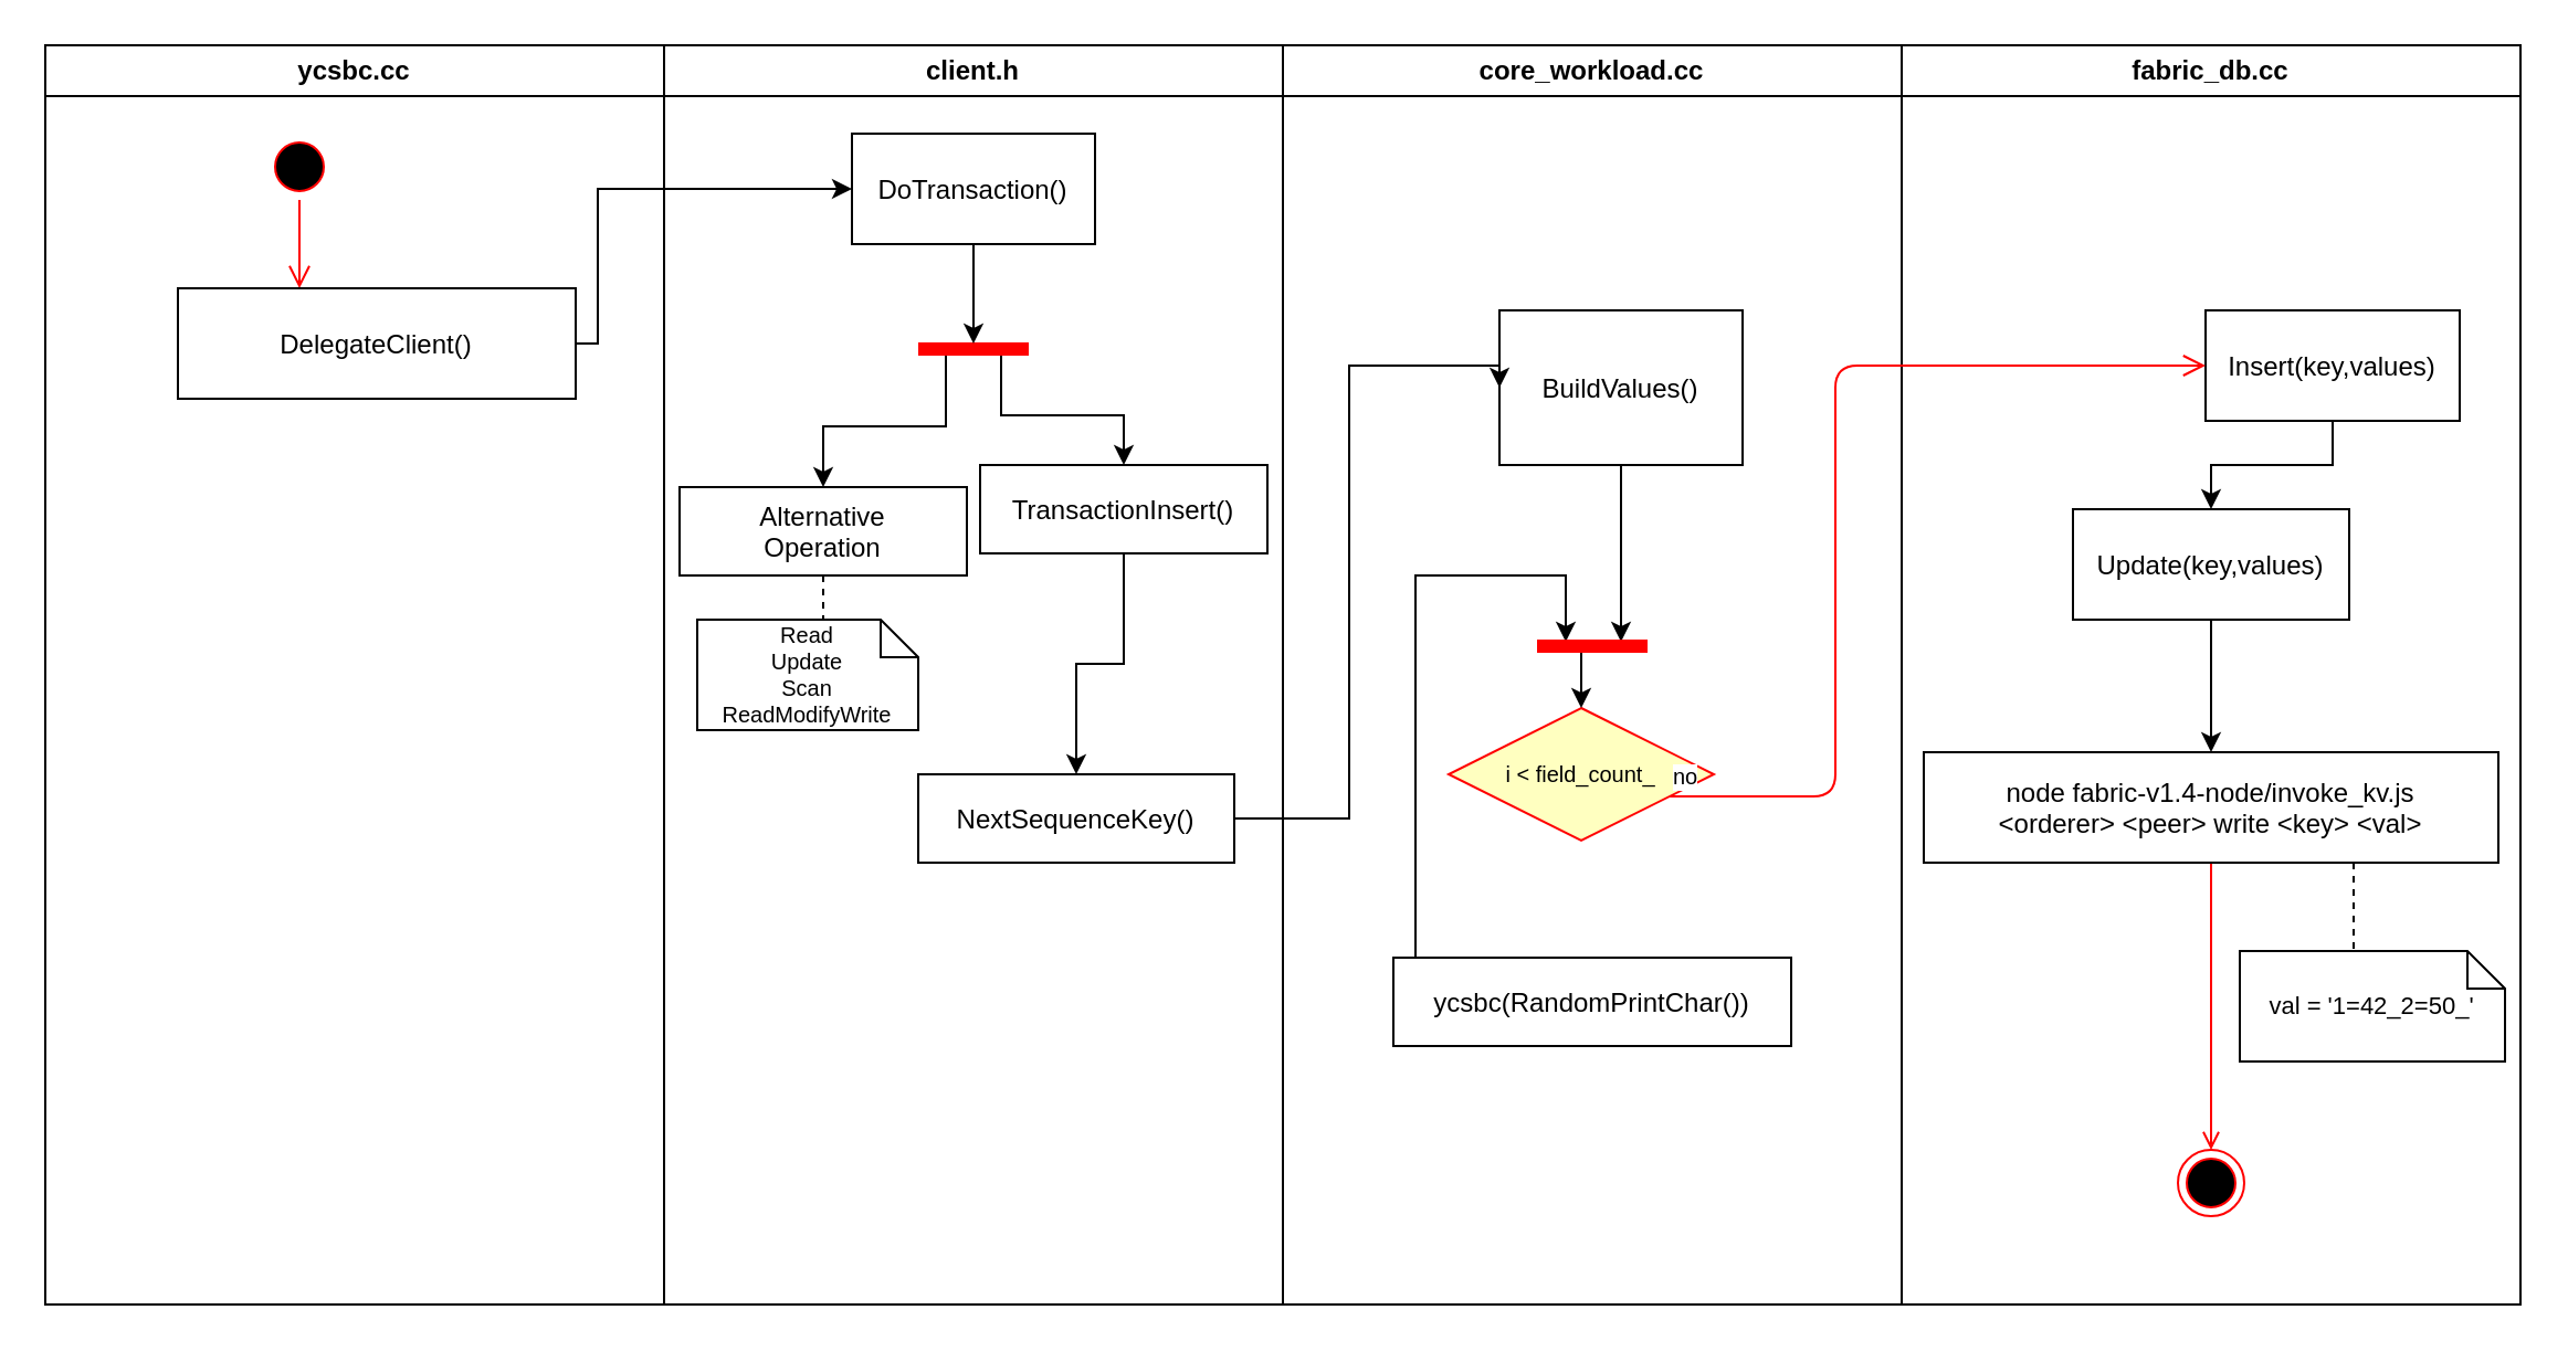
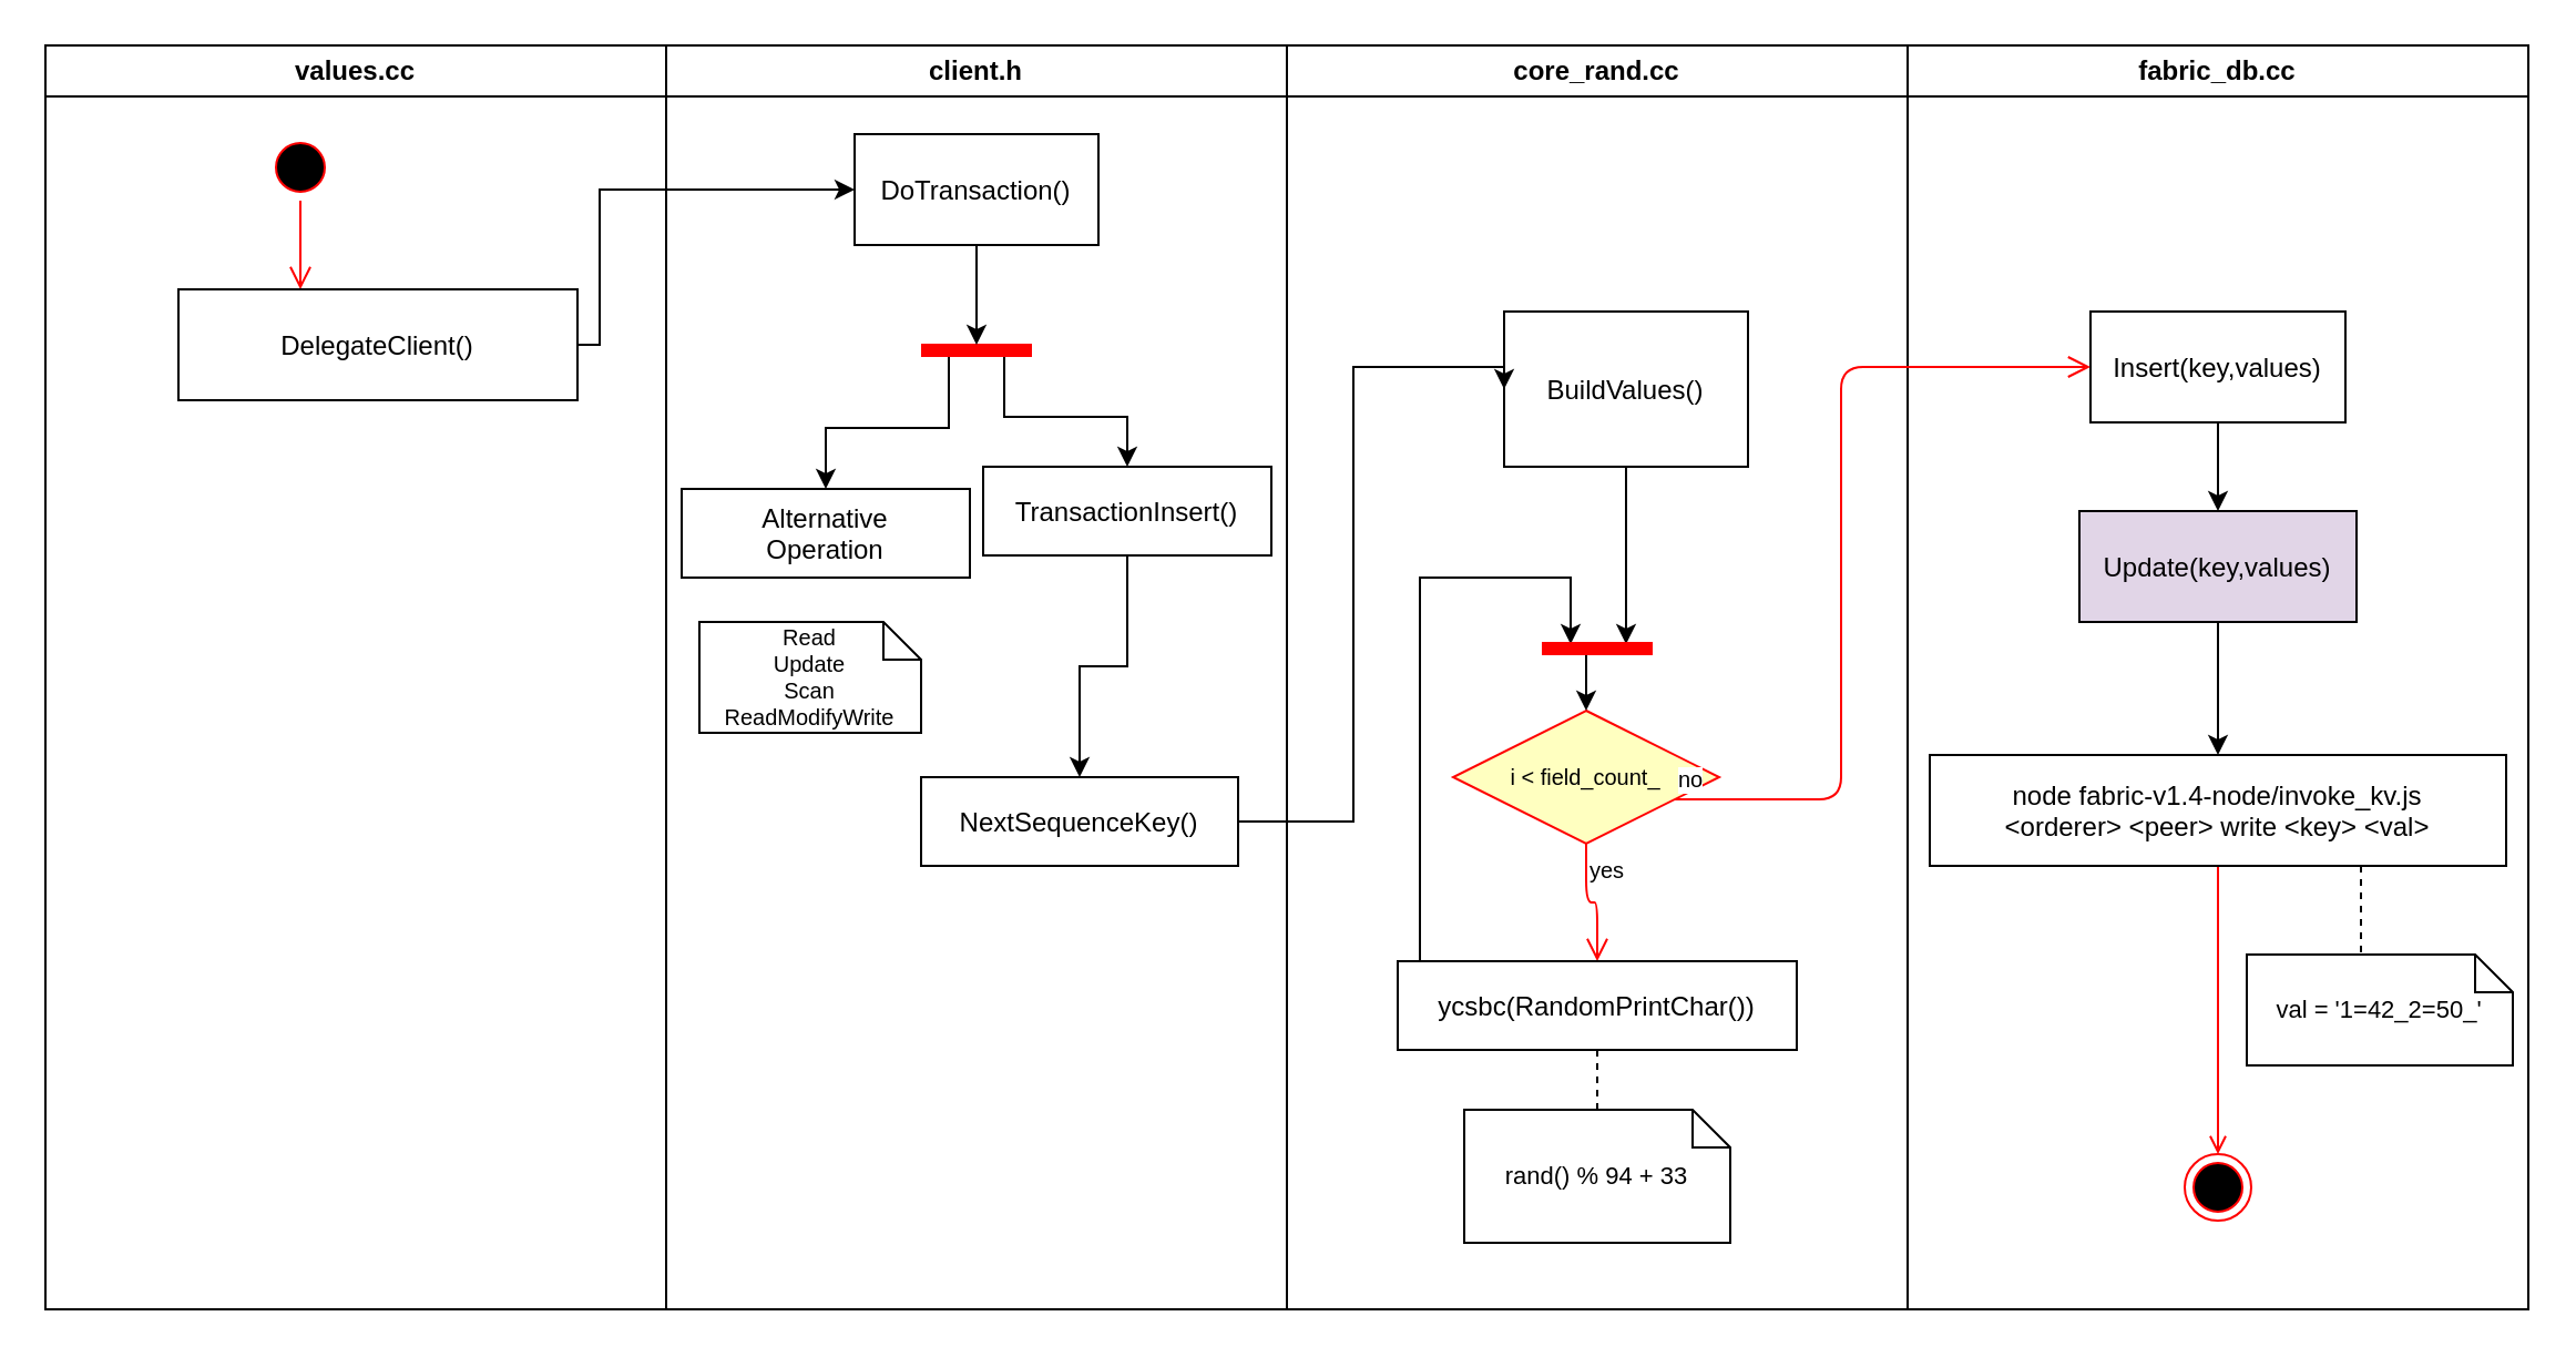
  <mxCell id="0" />
  <mxCell id="1" parent="0" />
- <mxCell id="2" value="ycsbc.cc" style="swimlane;whiteSpace=wrap" parent="1" vertex="1"><mxGeometry x="20" y="20" width="280" height="570" as="geometry" /></mxCell>
+ <mxCell id="2" value="values.cc" style="swimlane;whiteSpace=wrap" parent="1" vertex="1"><mxGeometry x="20" y="20" width="280" height="570" as="geometry" /></mxCell>
  <mxCell id="3" value="" style="ellipse;shape=startState;fillColor=#000000;strokeColor=#ff0000;" parent="2" vertex="1"><mxGeometry x="100" y="40" width="30" height="30" as="geometry" /></mxCell>
  <mxCell id="4" value="" style="edgeStyle=elbowEdgeStyle;elbow=horizontal;verticalAlign=bottom;endArrow=open;endSize=8;strokeColor=#FF0000;endFill=1;rounded=0" parent="2" source="3" target="5" edge="1"><mxGeometry x="100" y="40" as="geometry"><mxPoint x="115" y="110" as="targetPoint" /></mxGeometry></mxCell>
  <mxCell id="5" value="DelegateClient()" style="" parent="2" vertex="1"><mxGeometry x="60" y="110" width="180" height="50" as="geometry" /></mxCell>
  <mxCell id="6" value="client.h" style="swimlane;whiteSpace=wrap" parent="1" vertex="1"><mxGeometry x="300" y="20" width="280" height="570" as="geometry"><mxRectangle x="320" y="40" width="80" height="23" as="alternateBounds" /></mxGeometry></mxCell>
  <mxCell id="7" style="edgeStyle=orthogonalEdgeStyle;rounded=0;orthogonalLoop=1;jettySize=auto;html=1;exitX=0.5;exitY=1;exitDx=0;exitDy=0;entryX=0.5;entryY=0;entryDx=0;entryDy=0;endArrow=classic;endFill=1;fontSize=10;" edge="1" parent="6" source="8" target="15"><mxGeometry relative="1" as="geometry" /></mxCell>
  <mxCell id="8" value="TransactionInsert()" style="" parent="6" vertex="1"><mxGeometry x="143" y="190" width="130" height="40" as="geometry" /></mxCell>
  <mxCell id="9" style="edgeStyle=orthogonalEdgeStyle;rounded=0;orthogonalLoop=1;jettySize=auto;html=1;exitX=0.75;exitY=0.5;exitDx=0;exitDy=0;exitPerimeter=0;entryX=0.5;entryY=0;entryDx=0;entryDy=0;" edge="1" parent="6" source="11" target="8"><mxGeometry relative="1" as="geometry" /></mxCell>
  <mxCell id="10" style="edgeStyle=orthogonalEdgeStyle;rounded=0;orthogonalLoop=1;jettySize=auto;html=1;exitX=0.25;exitY=0.5;exitDx=0;exitDy=0;exitPerimeter=0;entryX=0.5;entryY=0;entryDx=0;entryDy=0;" edge="1" parent="6" source="11" target="12"><mxGeometry relative="1" as="geometry" /></mxCell>
  <mxCell id="11" value="" style="shape=line;strokeWidth=6;strokeColor=#ff0000;rotation=0;" parent="6" vertex="1"><mxGeometry x="115" y="130" width="50" height="15" as="geometry" /></mxCell>
  <mxCell id="12" value="Alternative&#10;Operation" style="" vertex="1" parent="6"><mxGeometry x="7" y="200" width="130" height="40" as="geometry" /></mxCell>
- <mxCell id="13" style="edgeStyle=orthogonalEdgeStyle;rounded=0;orthogonalLoop=1;jettySize=auto;html=1;exitX=0.5;exitY=0;exitDx=0;exitDy=0;exitPerimeter=0;entryX=0.5;entryY=1;entryDx=0;entryDy=0;fontSize=10;dashed=1;endArrow=none;endFill=0;" edge="1" parent="6" source="14" target="12"><mxGeometry relative="1" as="geometry" /></mxCell>
  <mxCell id="14" value="Read&#10;Update&#10;Scan&#10;ReadModifyWrite" style="shape=note;whiteSpace=wrap;size=17;fontSize=10;" vertex="1" parent="6"><mxGeometry x="15" y="260" width="100" height="50" as="geometry" /></mxCell>
  <mxCell id="15" value="NextSequenceKey()" style="" vertex="1" parent="6"><mxGeometry x="115" y="330" width="143" height="40" as="geometry" /></mxCell>
  <mxCell id="16" value="DoTransaction()" style="" parent="6" vertex="1"><mxGeometry x="85" y="40" width="110" height="50" as="geometry" /></mxCell>
  <mxCell id="17" style="edgeStyle=orthogonalEdgeStyle;rounded=0;orthogonalLoop=1;jettySize=auto;html=1;exitX=0.5;exitY=1;exitDx=0;exitDy=0;entryX=0.5;entryY=0.333;entryDx=0;entryDy=0;entryPerimeter=0;" edge="1" parent="6" source="16" target="11"><mxGeometry relative="1" as="geometry" /></mxCell>
- <mxCell id="18" value="core_workload.cc" style="swimlane;whiteSpace=wrap" parent="1" vertex="1"><mxGeometry x="580" y="20" width="280" height="570" as="geometry" /></mxCell>
+ <mxCell id="18" value="core_rand.cc" style="swimlane;whiteSpace=wrap" parent="1" vertex="1"><mxGeometry x="580" y="20" width="280" height="570" as="geometry" /></mxCell>
  <mxCell id="19" style="edgeStyle=orthogonalEdgeStyle;rounded=0;orthogonalLoop=1;jettySize=auto;html=1;exitX=0.5;exitY=1;exitDx=0;exitDy=0;endArrow=classic;endFill=1;fontSize=10;" edge="1" parent="18" source="20"><mxGeometry relative="1" as="geometry"><mxPoint x="153" y="270" as="targetPoint" /></mxGeometry></mxCell>
  <mxCell id="20" value="BuildValues()" style="" parent="18" vertex="1"><mxGeometry x="98" y="120" width="110" height="70" as="geometry" /></mxCell>
+ <mxCell id="21" value="rand() % 94 + 33" style="shape=note;whiteSpace=wrap;size=17;fontSize=11;" vertex="1" parent="18"><mxGeometry x="80" y="480" width="120" height="60" as="geometry" /></mxCell>
+ <mxCell id="22" style="edgeStyle=orthogonalEdgeStyle;rounded=0;orthogonalLoop=1;jettySize=auto;html=1;entryX=0.5;entryY=0;entryDx=0;entryDy=0;fontSize=10;dashed=1;endArrow=none;endFill=0;entryPerimeter=0;exitX=0.5;exitY=1;exitDx=0;exitDy=0;" edge="1" parent="18" source="26" target="21"><mxGeometry relative="1" as="geometry"><mxPoint x="153" y="130" as="sourcePoint" /><mxPoint x="-190" y="250" as="targetPoint" /></mxGeometry></mxCell>
  <mxCell id="23" value="i &amp;lt; field_count_" style="rhombus;whiteSpace=wrap;html=1;fillColor=#ffffc0;strokeColor=#ff0000;fontSize=10;" vertex="1" parent="18"><mxGeometry x="75" y="300" width="120" height="60" as="geometry" /></mxCell>
+ <mxCell id="24" value="yes" style="edgeStyle=orthogonalEdgeStyle;html=1;align=left;verticalAlign=top;endArrow=open;endSize=8;strokeColor=#ff0000;fontSize=10;entryX=0.5;entryY=0;entryDx=0;entryDy=0;" edge="1" source="23" parent="18" target="26"><mxGeometry x="-1" relative="1" as="geometry"><mxPoint x="110" y="390" as="targetPoint" /></mxGeometry></mxCell>
  <mxCell id="25" style="edgeStyle=orthogonalEdgeStyle;rounded=0;orthogonalLoop=1;jettySize=auto;html=1;exitX=0.25;exitY=0;exitDx=0;exitDy=0;endArrow=classic;endFill=1;fontSize=10;" edge="1" parent="18" source="26"><mxGeometry relative="1" as="geometry"><mxPoint x="128" y="270" as="targetPoint" /><Array as="points"><mxPoint x="60" y="413" /><mxPoint x="60" y="240" /><mxPoint x="128" y="240" /></Array></mxGeometry></mxCell>
  <mxCell id="26" value="ycsbc(RandomPrintChar())" style="" vertex="1" parent="18"><mxGeometry x="50" y="413" width="180" height="40" as="geometry" /></mxCell>
  <mxCell id="27" style="edgeStyle=orthogonalEdgeStyle;rounded=0;orthogonalLoop=1;jettySize=auto;html=1;entryX=0.5;entryY=0;entryDx=0;entryDy=0;endArrow=classic;endFill=1;fontSize=10;exitX=0.503;exitY=0.714;exitDx=0;exitDy=0;exitPerimeter=0;" edge="1" parent="18" source="28" target="23"><mxGeometry relative="1" as="geometry" /></mxCell>
  <mxCell id="28" value="" style="shape=line;strokeWidth=6;strokeColor=#ff0000;rotation=0;" vertex="1" parent="18"><mxGeometry x="115" y="267" width="50" height="10" as="geometry" /></mxCell>
  <mxCell id="29" value="fabric_db.cc" style="swimlane;whiteSpace=wrap" vertex="1" parent="1"><mxGeometry x="860" y="20" width="280" height="570" as="geometry" /></mxCell>
  <mxCell id="30" value="" style="ellipse;shape=endState;fillColor=#000000;strokeColor=#ff0000;direction=south;" vertex="1" parent="29"><mxGeometry x="125" y="500" width="30" height="30" as="geometry" /></mxCell>
  <mxCell id="31" value="" style="endArrow=open;strokeColor=#FF0000;endFill=1;rounded=0;exitX=0.5;exitY=1;exitDx=0;exitDy=0;" edge="1" parent="29" source="36" target="30"><mxGeometry relative="1" as="geometry"><mxPoint x="145" y="455" as="sourcePoint" /></mxGeometry></mxCell>
  <mxCell id="32" style="edgeStyle=orthogonalEdgeStyle;rounded=0;orthogonalLoop=1;jettySize=auto;html=1;exitX=0.5;exitY=1;exitDx=0;exitDy=0;entryX=0.5;entryY=0;entryDx=0;entryDy=0;endArrow=classic;endFill=1;fontSize=10;" edge="1" parent="29" source="33" target="35"><mxGeometry relative="1" as="geometry" /></mxCell>
- <mxCell id="33" value="Insert(key,values)" style="" vertex="1" parent="29"><mxGeometry x="137.5" y="120" width="115" height="50" as="geometry" /></mxCell>
+ <mxCell id="33" value="Insert(key,values)" style="" vertex="1" parent="29"><mxGeometry x="82.5" y="120" width="115" height="50" as="geometry" /></mxCell>
  <mxCell id="34" style="edgeStyle=orthogonalEdgeStyle;rounded=0;orthogonalLoop=1;jettySize=auto;html=1;exitX=0.5;exitY=1;exitDx=0;exitDy=0;entryX=0.5;entryY=0;entryDx=0;entryDy=0;endArrow=classic;endFill=1;fontSize=10;" edge="1" parent="29" source="35" target="36"><mxGeometry relative="1" as="geometry" /></mxCell>
- <mxCell id="35" value="Update(key,values)" style="" vertex="1" parent="29"><mxGeometry x="77.5" y="210" width="125" height="50" as="geometry" /></mxCell>
+ <mxCell id="35" value="Update(key,values)" style="fillColor=#e1d5e7;" vertex="1" parent="29"><mxGeometry x="77.5" y="210" width="125" height="50" as="geometry" /></mxCell>
  <mxCell id="36" value="node fabric-v1.4-node/invoke_kv.js &#10;&lt;orderer&gt; &lt;peer&gt; write &lt;key&gt; &lt;val&gt;" style="" vertex="1" parent="29"><mxGeometry x="10" y="320" width="260" height="50" as="geometry" /></mxCell>
  <mxCell id="37" value="val = '1=42_2=50_'" style="shape=note;whiteSpace=wrap;size=17;fontSize=11;" vertex="1" parent="29"><mxGeometry x="153" y="410" width="120" height="50" as="geometry" /></mxCell>
  <mxCell id="38" style="edgeStyle=orthogonalEdgeStyle;rounded=0;orthogonalLoop=1;jettySize=auto;html=1;fontSize=10;dashed=1;endArrow=none;endFill=0;exitX=0.75;exitY=1;exitDx=0;exitDy=0;entryX=0;entryY=0;entryDx=51.5;entryDy=0;entryPerimeter=0;" edge="1" parent="29" source="36" target="37"><mxGeometry relative="1" as="geometry"><mxPoint x="-130" y="463" as="sourcePoint" /><mxPoint x="240" y="390" as="targetPoint" /><Array as="points"><mxPoint x="205" y="410" /></Array></mxGeometry></mxCell>
  <mxCell id="39" style="edgeStyle=orthogonalEdgeStyle;rounded=0;orthogonalLoop=1;jettySize=auto;html=1;exitX=1;exitY=0.5;exitDx=0;exitDy=0;entryX=0;entryY=0.5;entryDx=0;entryDy=0;endArrow=classic;endFill=1;fontSize=10;" edge="1" parent="1" source="15" target="20"><mxGeometry relative="1" as="geometry"><Array as="points"><mxPoint x="610" y="370" /><mxPoint x="610" y="165" /></Array></mxGeometry></mxCell>
  <mxCell id="40" style="edgeStyle=orthogonalEdgeStyle;rounded=0;orthogonalLoop=1;jettySize=auto;html=1;exitX=1;exitY=0.5;exitDx=0;exitDy=0;entryX=0;entryY=0.5;entryDx=0;entryDy=0;endArrow=classic;endFill=1;fontSize=10;" edge="1" parent="1" source="5" target="16"><mxGeometry relative="1" as="geometry"><Array as="points"><mxPoint x="270" y="155" /><mxPoint x="270" y="85" /></Array></mxGeometry></mxCell>
  <mxCell id="41" value="no" style="edgeStyle=orthogonalEdgeStyle;html=1;align=left;verticalAlign=bottom;endArrow=open;endSize=8;strokeColor=#ff0000;fontSize=10;entryX=0;entryY=0.5;entryDx=0;entryDy=0;" edge="1" source="23" parent="1" target="33"><mxGeometry x="-1" relative="1" as="geometry"><mxPoint x="830" y="330" as="targetPoint" /><Array as="points"><mxPoint x="830" y="360" /><mxPoint x="830" y="165" /></Array></mxGeometry></mxCell>
